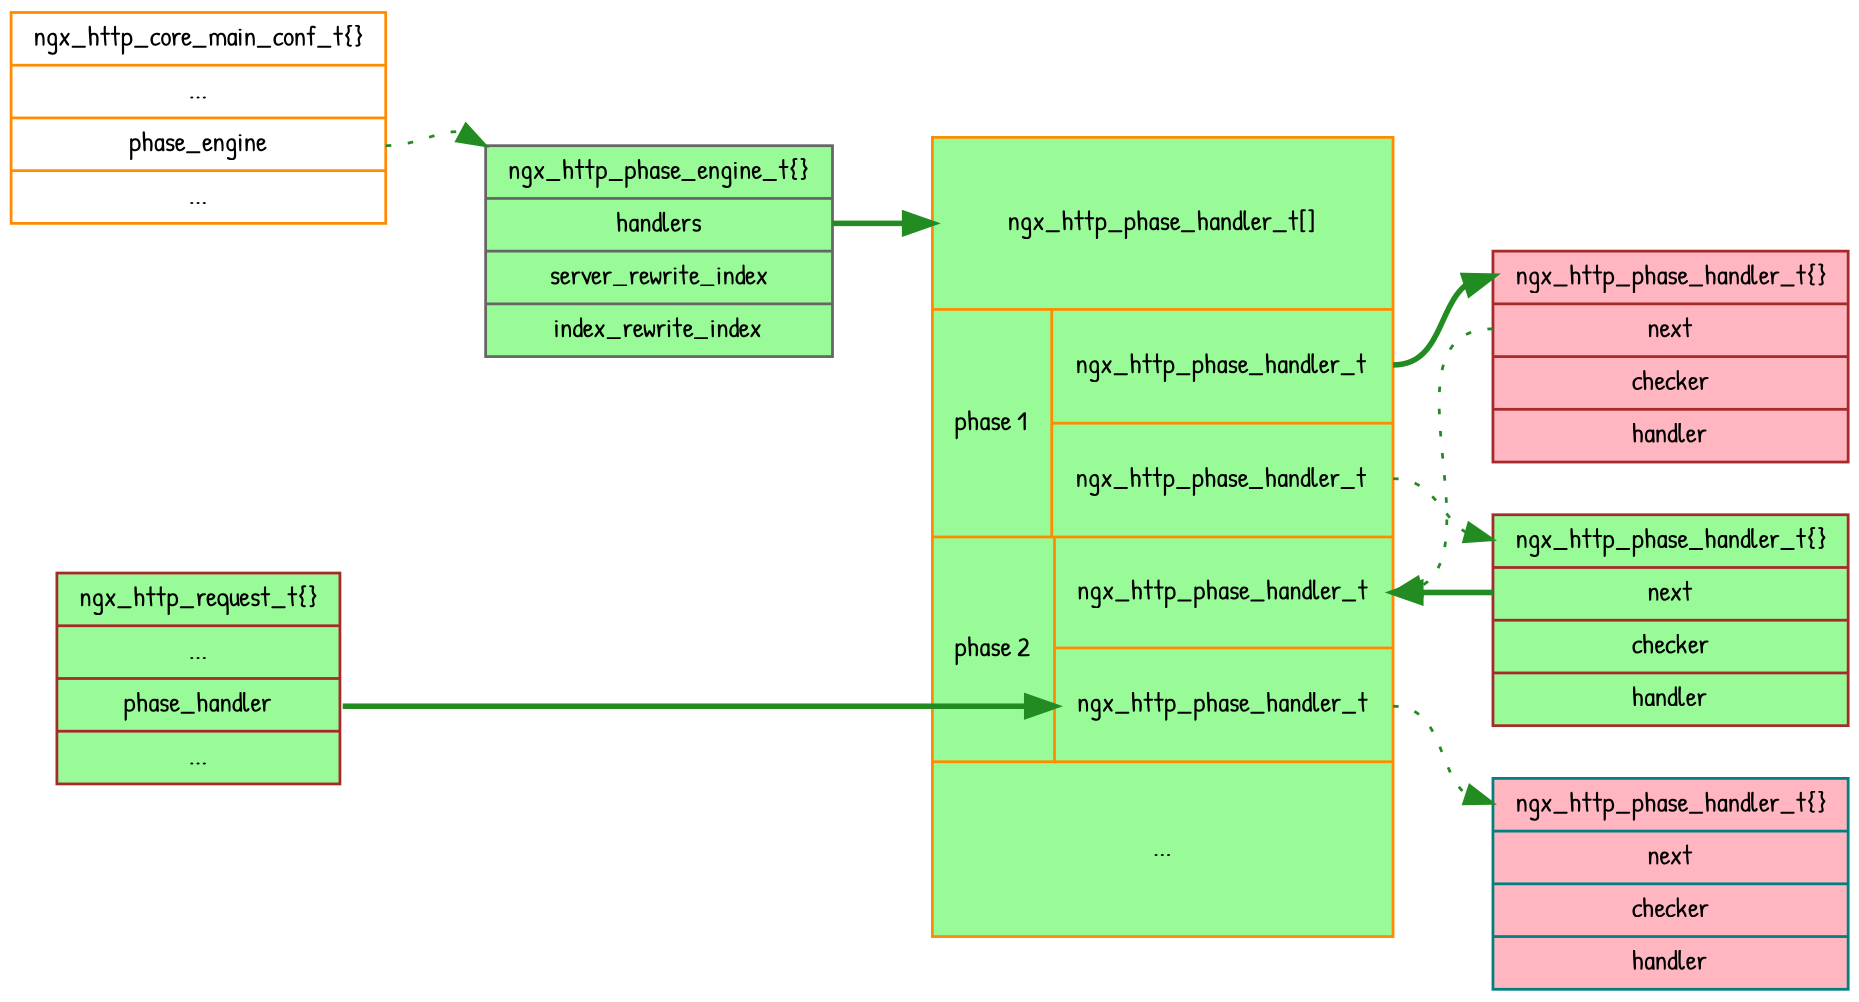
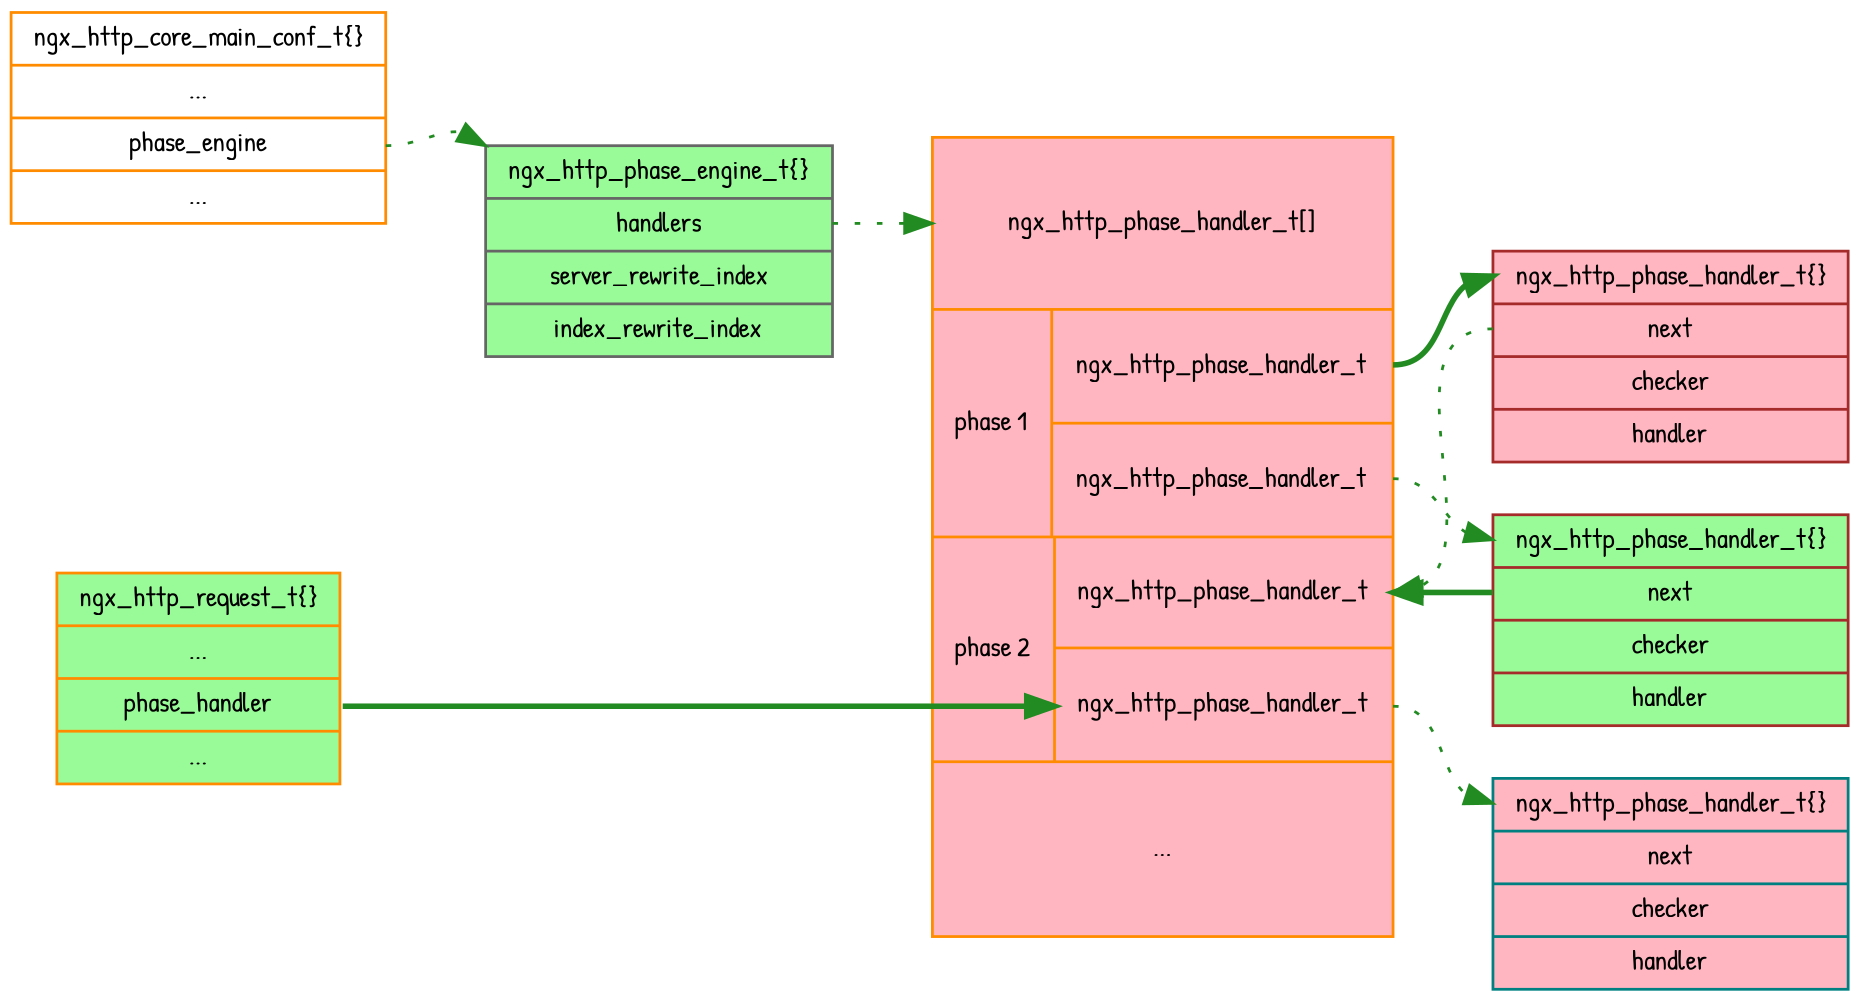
  digraph {
    fontname="Patrick Hand"
    rankdir=LR
    node [color=brown fillcolor=palegreen fontname="Patrick Hand" fontsize=10 shape=record style=filled]
    edge [color=forestgreen fontname="Patrick Hand" fontsize=10 headport=head style=dotted tailport=next]
    n1 [color=darkorange fillcolor=white label="ngx_http_core_main_conf_t\{\}|...|<phase_engine>phase_engine|..."]
-   n2 [label="ngx_http_request_t\{\}|...|<phase_handler>phase_handler|..."]
+   n2 [color=darkorange label="ngx_http_request_t\{\}|...|<phase_handler>phase_handler|..."]
    n3 [color=gray40 label="<head>ngx_http_phase_engine_t\{\}|<handlers>handlers|server_rewrite_index|index_rewrite_index"]
-   n4 [color=darkorange height=4 label="<head>ngx_http_phase_handler_t\[\]|{phase 1|{<n1>ngx_http_phase_handler_t|<n2>ngx_http_phase_handler_t}}|{phase 2|{<n3>ngx_http_phase_handler_t|<n4>ngx_http_phase_handler_t}}|..."]
+   n4 [color=darkorange fillcolor=lightpink height=4 label="<head>ngx_http_phase_handler_t\[\]|{phase 1|{<n1>ngx_http_phase_handler_t|<n2>ngx_http_phase_handler_t}}|{phase 2|{<n3>ngx_http_phase_handler_t|<n4>ngx_http_phase_handler_t}}|..."]
    n5 [fillcolor=lightpink label="<head>ngx_http_phase_handler_t\{\}|<next>next|checker|handler"]
    n6 [label="<head>ngx_http_phase_handler_t\{\}|<next>next|checker|handler"]
    n7 [color=teal fillcolor=lightpink label="<head>ngx_http_phase_handler_t\{\}|<next>next|checker|handler"]
    subgraph sub_1 {
      rank=same
      n1
      n2
    }
    n1 -> n3 [headport="head:nw" tailport=phase_engine]
    n2 -> n4 [headport="n4:w" style=bold tailport=phase_handler]
-   n3 -> n4 [style=bold tailport=handlers]
+   n3 -> n4 [tailport=handlers]
    n4 -> n5 [style=bold tailport=n1]
    n4 -> n6 [tailport=n2]
    n4 -> n7 [tailport=n4]
    n5 -> n4 [headport=n3]
    n6 -> n4 [headport=n3 style=bold]
  }
